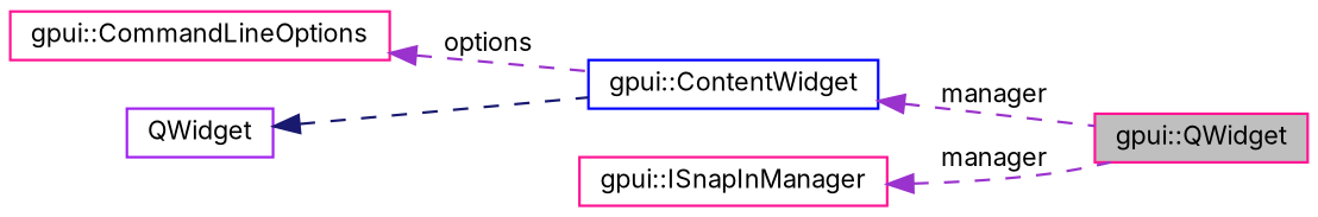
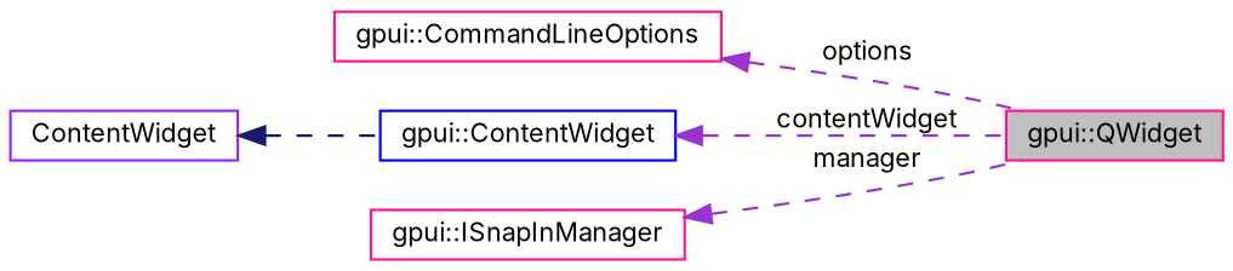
  digraph {
    fontname=Inter
    rankdir=LR
    node [color=deeppink fillcolor=white fontname=Inter fontsize=10 shape=record style=filled]
    edge [color=darkorchid3 dir=back fontname=Inter fontsize=10 labelfontname=Helvetica labelfontsize=10 style=dashed]
    n1 [fillcolor=grey75 fontcolor=black height=0.2 label="gpui::QWidget" width=0.4]
    n2 [height=0.2 label="gpui::CommandLineOptions" width=0.4]
    n3 [color=blue height=0.2 label="gpui::ContentWidget" width=0.4]
-   n4 [color=purple height=0.2 label=QWidget width=0.4]
+   n4 [color=purple height=0.2 label=ContentWidget width=0.4]
    n5 [height=0.2 label="gpui::ISnapInManager" width=0.4]
-   n2 -> n3 [label=" options"]
-   n3 -> n1 [label=" manager"]
+   n2 -> n1 [label=" options"]
+   n3 -> n1 [label=" contentWidget"]
    n4 -> n3 [color=midnightblue]
    n5 -> n1 [label=" manager"]
  }
